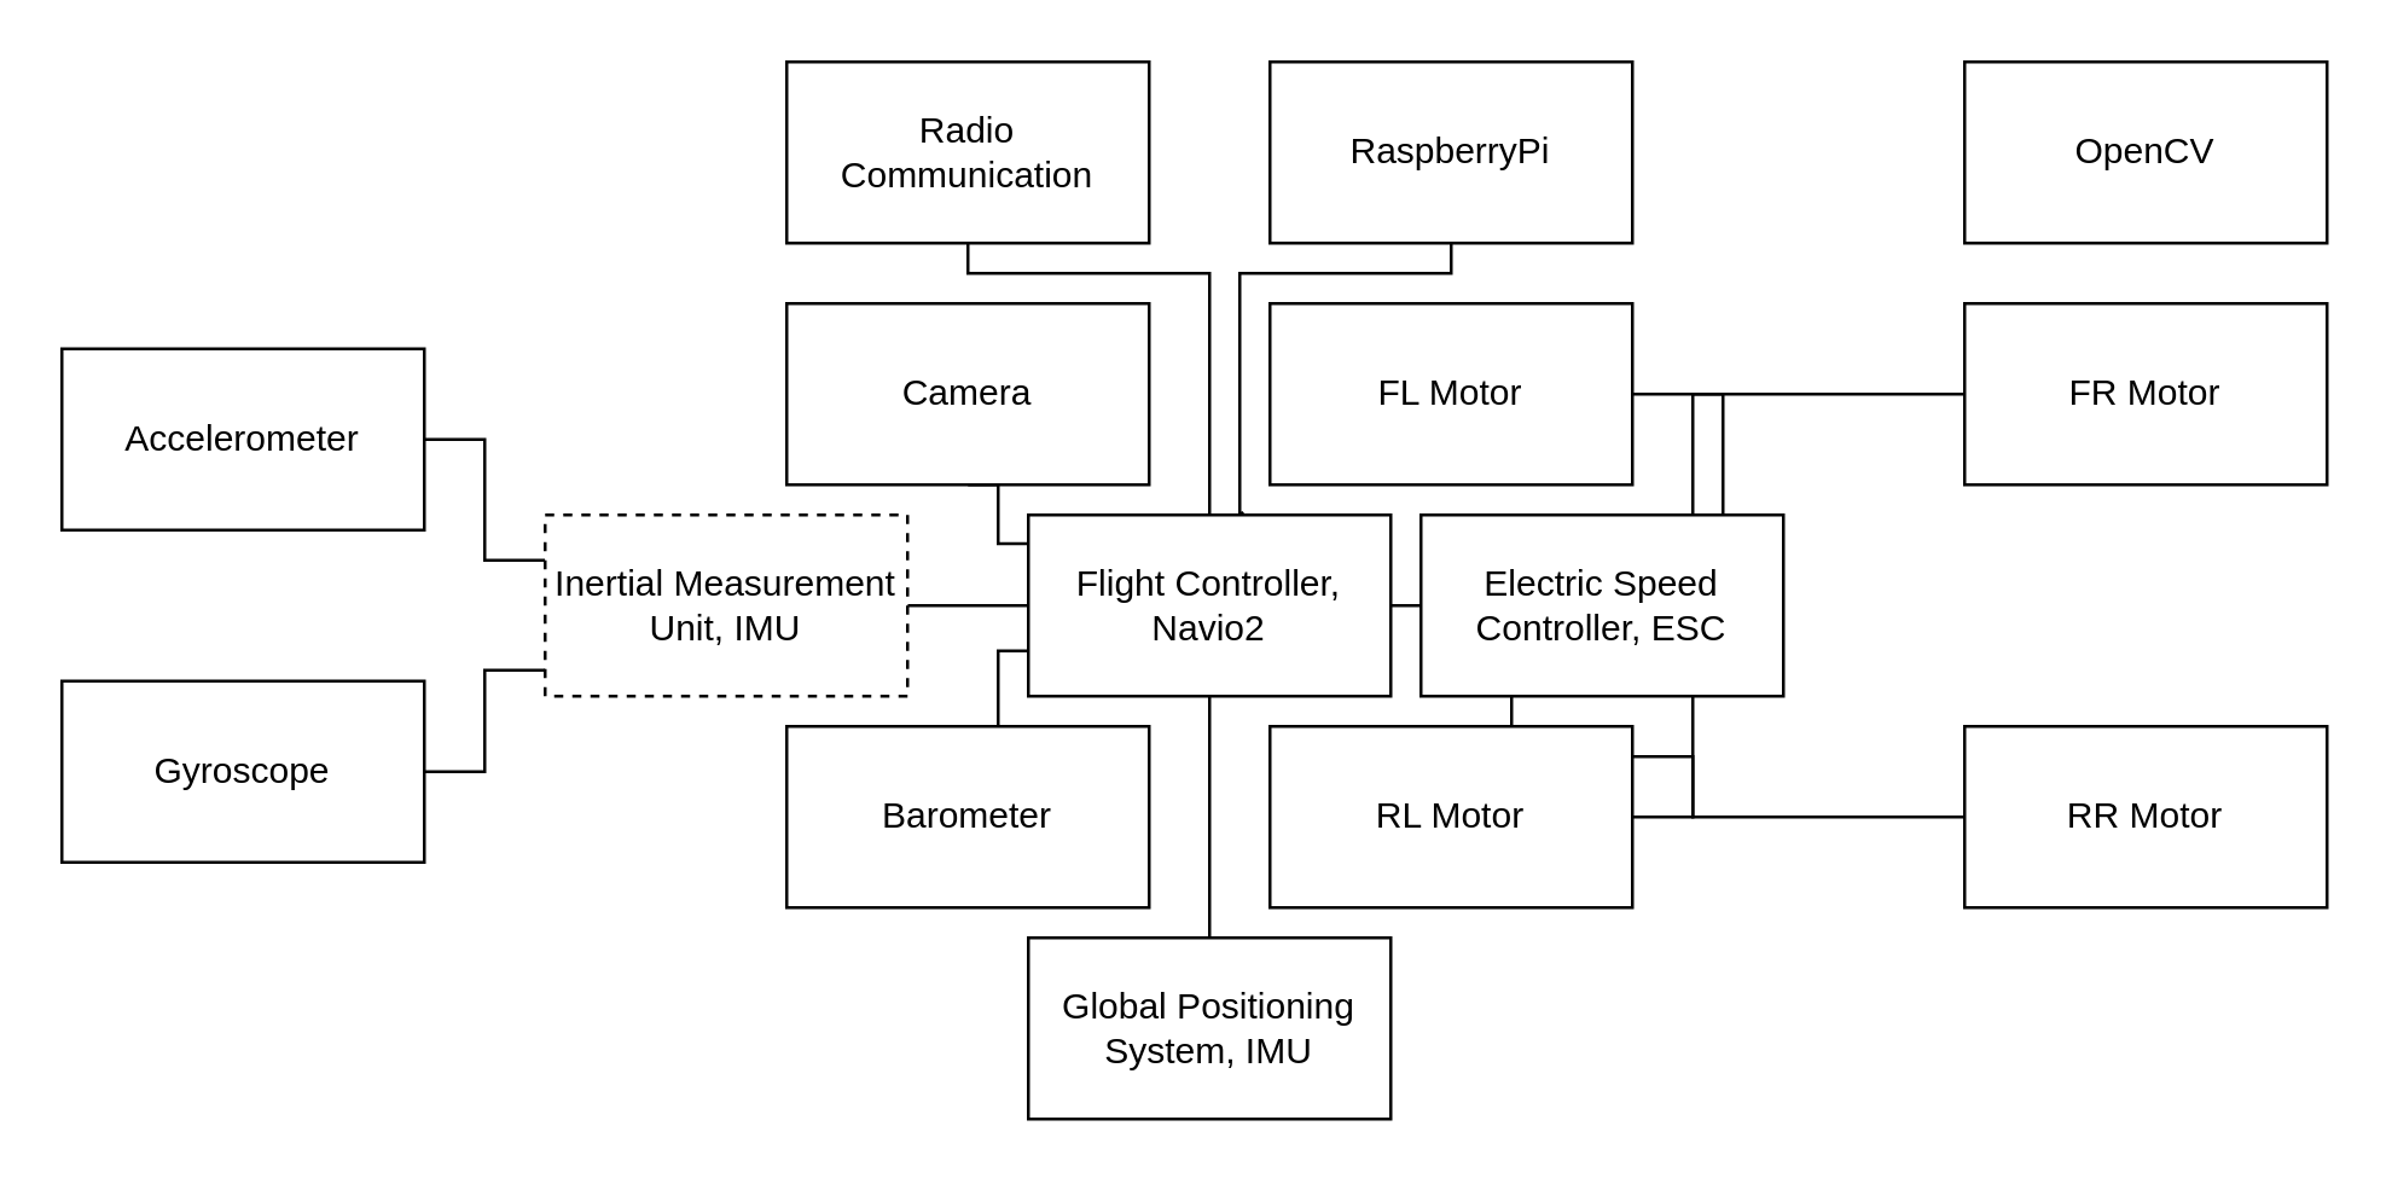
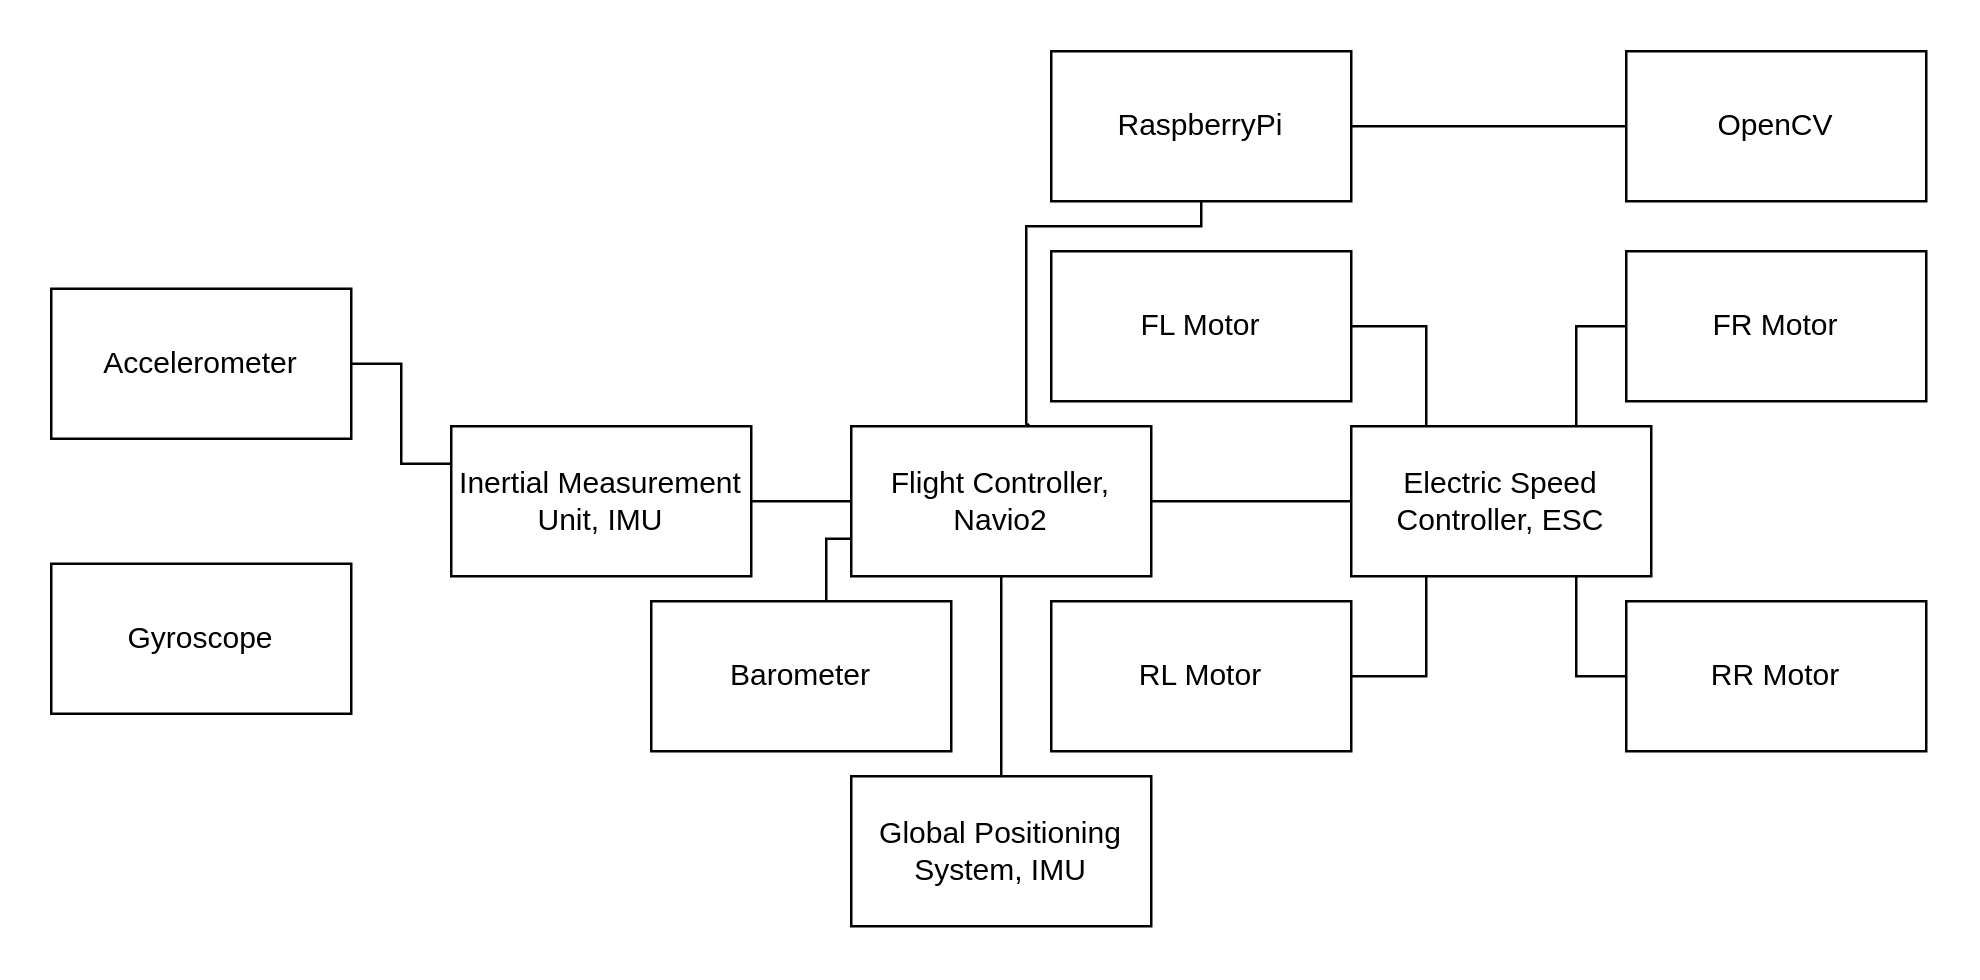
  <mxCell id="0" />
  <mxCell id="1" parent="0" />
  <mxCell id="2" value="" style="edgeStyle=orthogonalEdgeStyle;rounded=0;orthogonalLoop=1;jettySize=auto;html=1;endArrow=none;endFill=0;" parent="1" source="7" target="11" edge="1"><mxGeometry relative="1" as="geometry" /></mxCell>
  <mxCell id="3" value="" style="edgeStyle=orthogonalEdgeStyle;rounded=0;orthogonalLoop=1;jettySize=auto;html=1;endArrow=none;endFill=0;" parent="1" source="7" target="21" edge="1"><mxGeometry relative="1" as="geometry" /></mxCell>
  <mxCell id="4" style="edgeStyle=orthogonalEdgeStyle;rounded=0;orthogonalLoop=1;jettySize=auto;html=1;exitX=0.5;exitY=1;exitDx=0;exitDy=0;endArrow=none;endFill=0;" edge="1" parent="1" source="7" target="26"><mxGeometry relative="1" as="geometry"><mxPoint x="400" y="400" as="targetPoint" /></mxGeometry></mxCell>
- <mxCell id="5" style="edgeStyle=orthogonalEdgeStyle;rounded=0;orthogonalLoop=1;jettySize=auto;html=1;exitX=0.5;exitY=0;exitDx=0;exitDy=0;endArrow=none;endFill=0;entryX=0.5;entryY=1;entryDx=0;entryDy=0;" edge="1" parent="1" source="7" target="27"><mxGeometry relative="1" as="geometry"><mxPoint x="400" y="80" as="targetPoint" /><Array as="points"><mxPoint x="400" y="90" /><mxPoint x="320" y="90" /></Array></mxGeometry></mxCell>
  <mxCell id="6" style="edgeStyle=orthogonalEdgeStyle;rounded=0;orthogonalLoop=1;jettySize=auto;html=1;exitX=0.593;exitY=-0.016;exitDx=0;exitDy=0;endArrow=none;endFill=0;exitPerimeter=0;entryX=0.5;entryY=1;entryDx=0;entryDy=0;" edge="1" parent="1" source="7" target="29"><mxGeometry relative="1" as="geometry"><mxPoint x="490" y="90" as="targetPoint" /><Array as="points"><mxPoint x="410" y="170" /><mxPoint x="410" y="90" /><mxPoint x="480" y="90" /></Array></mxGeometry></mxCell>
  <mxCell id="7" value="Flight Controller, Navio2" style="rounded=0;whiteSpace=wrap;html=1;" parent="1" vertex="1"><mxGeometry x="340" y="170" width="120" height="60" as="geometry" /></mxCell>
  <mxCell id="8" value="" style="edgeStyle=orthogonalEdgeStyle;rounded=0;orthogonalLoop=1;jettySize=auto;html=1;endArrow=none;endFill=0;exitX=0;exitY=0.25;exitDx=0;exitDy=0;" parent="1" source="11" target="12" edge="1"><mxGeometry relative="1" as="geometry" /></mxCell>
- <mxCell id="9" value="" style="edgeStyle=orthogonalEdgeStyle;rounded=0;orthogonalLoop=1;jettySize=auto;html=1;endArrow=none;endFill=0;exitX=0.002;exitY=0.857;exitDx=0;exitDy=0;exitPerimeter=0;" parent="1" source="11" target="13" edge="1"><mxGeometry relative="1" as="geometry" /></mxCell>
  <mxCell id="10" value="" style="edgeStyle=orthogonalEdgeStyle;rounded=0;orthogonalLoop=1;jettySize=auto;html=1;endArrow=none;endFill=0;exitX=0;exitY=0.75;exitDx=0;exitDy=0;" parent="1" source="7" target="16" edge="1"><mxGeometry relative="1" as="geometry"><mxPoint x="280" y="260" as="sourcePoint" /><Array as="points"><mxPoint x="330" y="215" /></Array></mxGeometry></mxCell>
- <mxCell id="11" value="Inertial Measurement Unit, IMU" style="rounded=0;whiteSpace=wrap;html=1;dashed=1;" parent="1" vertex="1"><mxGeometry x="180" y="170" width="120" height="60" as="geometry" /></mxCell>
+ <mxCell id="11" value="Inertial Measurement Unit, IMU" style="rounded=0;whiteSpace=wrap;html=1;" parent="1" vertex="1"><mxGeometry x="180" y="170" width="120" height="60" as="geometry" /></mxCell>
  <mxCell id="12" value="Accelerometer" style="whiteSpace=wrap;html=1;rounded=0;" parent="1" vertex="1"><mxGeometry x="20" y="115" width="120" height="60" as="geometry" /></mxCell>
  <mxCell id="13" value="Gyroscope" style="rounded=0;whiteSpace=wrap;html=1;" parent="1" vertex="1"><mxGeometry x="20" y="225" width="120" height="60" as="geometry" /></mxCell>
- <mxCell id="14" style="edgeStyle=orthogonalEdgeStyle;rounded=0;orthogonalLoop=1;jettySize=auto;html=1;exitX=0.5;exitY=1;exitDx=0;exitDy=0;entryX=-0.001;entryY=0.158;entryDx=0;entryDy=0;entryPerimeter=0;endArrow=none;endFill=0;" parent="1" source="15" target="7" edge="1"><mxGeometry relative="1" as="geometry"><Array as="points"><mxPoint x="330" y="180" /></Array></mxGeometry></mxCell>
- <mxCell id="15" value="Camera" style="rounded=0;whiteSpace=wrap;html=1;" parent="1" vertex="1"><mxGeometry x="260" y="100" width="120" height="60" as="geometry" /></mxCell>
  <mxCell id="16" value="Barometer" style="whiteSpace=wrap;html=1;rounded=0;" parent="1" vertex="1"><mxGeometry x="260" y="240" width="120" height="60" as="geometry" /></mxCell>
  <mxCell id="17" style="edgeStyle=orthogonalEdgeStyle;rounded=0;orthogonalLoop=1;jettySize=auto;html=1;exitX=0.25;exitY=1;exitDx=0;exitDy=0;entryX=1;entryY=0.5;entryDx=0;entryDy=0;endArrow=none;endFill=0;" parent="1" source="21" target="23" edge="1"><mxGeometry relative="1" as="geometry" /></mxCell>
  <mxCell id="18" style="edgeStyle=orthogonalEdgeStyle;rounded=0;orthogonalLoop=1;jettySize=auto;html=1;exitX=0.75;exitY=1;exitDx=0;exitDy=0;entryX=0;entryY=0.5;entryDx=0;entryDy=0;endArrow=none;endFill=0;" parent="1" source="21" target="25" edge="1"><mxGeometry relative="1" as="geometry" /></mxCell>
  <mxCell id="19" style="edgeStyle=orthogonalEdgeStyle;rounded=0;orthogonalLoop=1;jettySize=auto;html=1;exitX=0.75;exitY=0;exitDx=0;exitDy=0;entryX=0;entryY=0.5;entryDx=0;entryDy=0;endArrow=none;endFill=0;" parent="1" source="21" target="22" edge="1"><mxGeometry relative="1" as="geometry" /></mxCell>
  <mxCell id="20" style="edgeStyle=orthogonalEdgeStyle;rounded=0;orthogonalLoop=1;jettySize=auto;html=1;exitX=0.25;exitY=0;exitDx=0;exitDy=0;entryX=1;entryY=0.5;entryDx=0;entryDy=0;endArrow=none;endFill=0;" parent="1" source="21" target="24" edge="1"><mxGeometry relative="1" as="geometry"><Array as="points"><mxPoint x="570" y="130" /></Array></mxGeometry></mxCell>
- <mxCell id="21" value="Electric Speed Controller, ESC" style="whiteSpace=wrap;html=1;rounded=0;" parent="1" vertex="1"><mxGeometry x="470" y="170" width="120" height="60" as="geometry" /></mxCell>
+ <mxCell id="21" value="Electric Speed Controller, ESC" style="whiteSpace=wrap;html=1;rounded=0;" parent="1" vertex="1"><mxGeometry x="540" y="170" width="120" height="60" as="geometry" /></mxCell>
  <mxCell id="22" value="FR Motor" style="rounded=0;whiteSpace=wrap;html=1;" parent="1" vertex="1"><mxGeometry x="650" y="100" width="120" height="60" as="geometry" /></mxCell>
  <mxCell id="23" value="RL Motor" style="rounded=0;whiteSpace=wrap;html=1;" parent="1" vertex="1"><mxGeometry x="420" y="240" width="120" height="60" as="geometry" /></mxCell>
  <mxCell id="24" value="FL Motor" style="rounded=0;whiteSpace=wrap;html=1;" parent="1" vertex="1"><mxGeometry x="420" y="100" width="120" height="60" as="geometry" /></mxCell>
  <mxCell id="25" value="RR Motor" style="rounded=0;whiteSpace=wrap;html=1;" parent="1" vertex="1"><mxGeometry x="650" y="240" width="120" height="60" as="geometry" /></mxCell>
  <mxCell id="26" value="Global Positioning System, IMU" style="rounded=0;whiteSpace=wrap;html=1;" vertex="1" parent="1"><mxGeometry x="340" y="310" width="120" height="60" as="geometry" /></mxCell>
- <mxCell id="27" value="Radio Communication" style="rounded=0;whiteSpace=wrap;html=1;" vertex="1" parent="1"><mxGeometry x="260" y="20" width="120" height="60" as="geometry" /></mxCell>
+ <mxCell id="28" value="" style="edgeStyle=orthogonalEdgeStyle;rounded=0;orthogonalLoop=1;jettySize=auto;html=1;endArrow=none;endFill=0;" edge="1" parent="1" source="29" target="30"><mxGeometry relative="1" as="geometry" /></mxCell>
  <mxCell id="29" value="RaspberryPi" style="rounded=0;whiteSpace=wrap;html=1;" vertex="1" parent="1"><mxGeometry x="420" y="20" width="120" height="60" as="geometry" /></mxCell>
  <mxCell id="30" value="OpenCV" style="rounded=0;whiteSpace=wrap;html=1;" vertex="1" parent="1"><mxGeometry x="650" y="20" width="120" height="60" as="geometry" /></mxCell>
